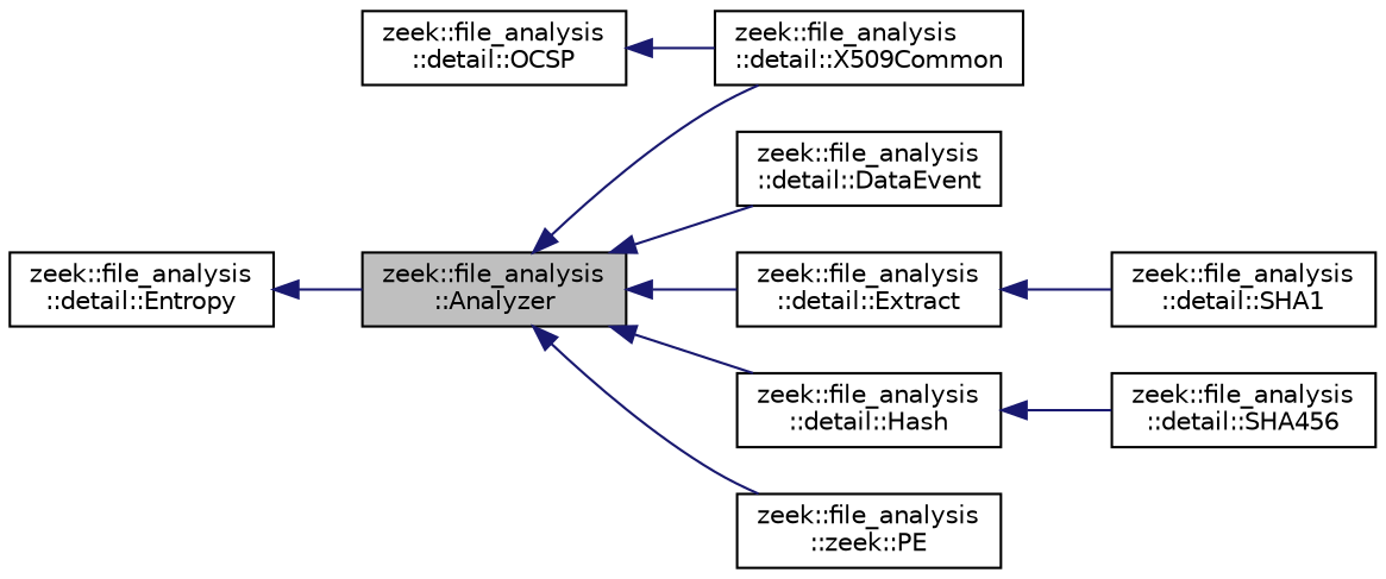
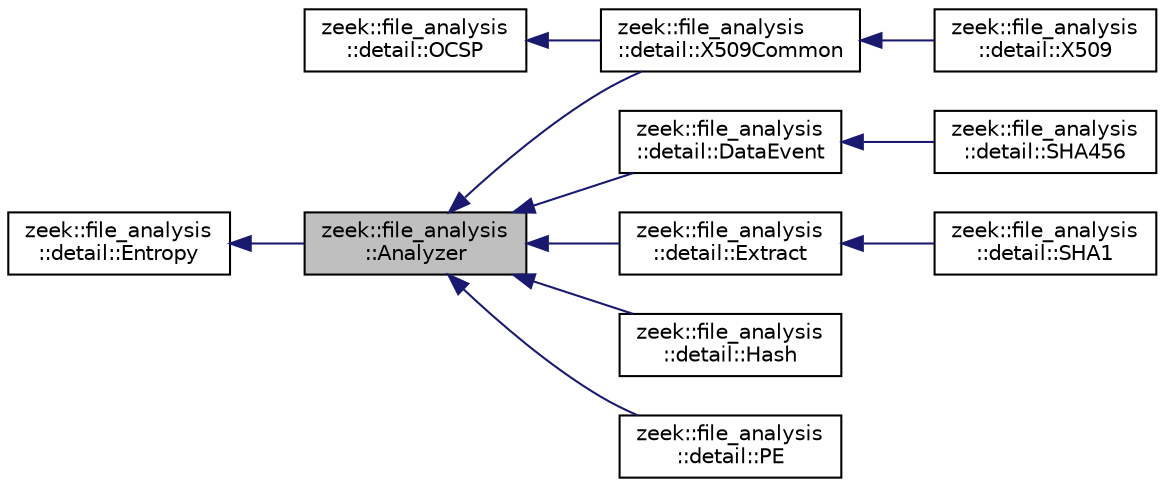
  digraph {
    rankdir=LR
    node [color=black fillcolor=white fontname=Helvetica fontsize=10 shape=record style=filled]
    edge [color=midnightblue dir=back fontname=Helvetica fontsize=10 labelfontname=Helvetica labelfontsize=10 style=solid]
    n1 [fillcolor=grey75 fontcolor=black height=0.2 label="zeek::file_analysis\l::Analyzer" width=0.4]
    n2 [height=0.2 label="zeek::file_analysis\l::detail::DataEvent" width=0.4]
    n3 [height=0.2 label="zeek::file_analysis\l::detail::Extract" width=0.4]
    n4 [height=0.2 label="zeek::file_analysis\l::detail::Hash" width=0.4]
-   n5 [height=0.2 label="zeek::file_analysis\l::zeek::PE" width=0.4]
+   n5 [height=0.2 label="zeek::file_analysis\l::detail::PE" width=0.4]
    n6 [height=0.2 label="zeek::file_analysis\l::detail::X509Common" width=0.4]
    n7 [height=0.2 label="zeek::file_analysis\l::detail::Entropy" width=0.4]
    n8 [height=0.2 label="zeek::file_analysis\l::detail::SHA1" width=0.4]
    n9 [height=0.2 label="zeek::file_analysis\l::detail::SHA456" width=0.4]
+   n10 [height=0.2 label="zeek::file_analysis\l::detail::X509" width=0.4]
    n11 [height=0.2 label="zeek::file_analysis\l::detail::OCSP" width=0.4]
    n1 -> n2
    n1 -> n3
    n1 -> n4
    n1 -> n5
    n1 -> n6
    n3 -> n8
-   n4 -> n9
+   n2 -> n9
+   n6 -> n10
    n7 -> n1
    n11 -> n6
  }
